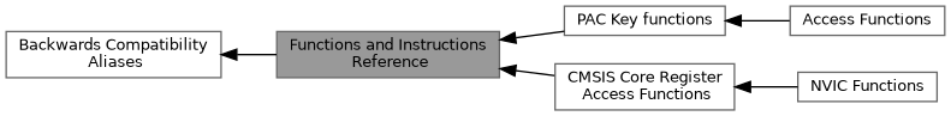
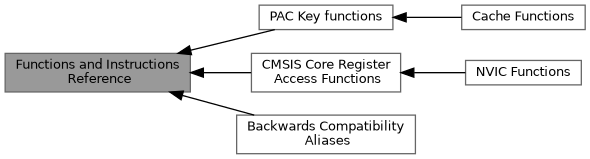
  digraph {
    rankdir=LR
    node [color=grey40 fillcolor=white fontname=Helvetica fontsize=10 shape=box style=filled]
    edge [dir=back fontname=Helvetica fontsize=10 labelfontname=Helvetica labelfontsize=10 shape=plaintext style=solid]
-   n1 [height=0.2 label="Access Functions" width=0.4]
+   n1 [height=0.2 label="Cache Functions" width=0.4]
    n2 [color=gray40 fillcolor=grey60 fontcolor=black height=0.2 label="Functions and Instructions\l Reference" width=0.4]
    n3 [height=0.2 label="PAC Key functions" width=0.4]
    n4 [height=0.2 label="CMSIS Core Register\l Access Functions" width=0.4]
    n5 [height=0.2 label="NVIC Functions" width=0.4]
    n6 [height=0.2 label="Backwards Compatibility\l Aliases" width=0.4]
    n2 -> n3
    n2 -> n4
    n3 -> n1
    n4 -> n5
-   n6 -> n2
+   n2 -> n6
  }
